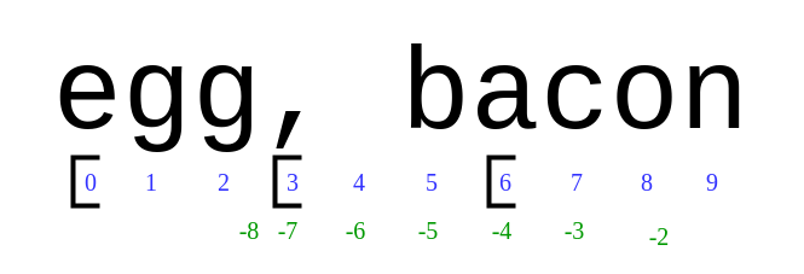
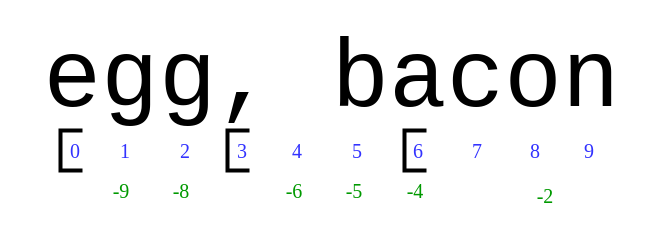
  <mxCell id="0" />
  <mxCell id="1" parent="0" />
  <mxCell id="2" value="&lt;font style=&quot;font-size: 96px&quot; face=&quot;Courier New&quot;&gt;egg, bacon&lt;/font&gt;" style="text;html=1;strokeColor=none;fillColor=none;align=center;verticalAlign=middle;whiteSpace=wrap;rounded=0;" parent="1" vertex="1"><mxGeometry x="20" y="20" width="623" height="120" as="geometry" /></mxCell>
  <mxCell id="3" value="&lt;font style=&quot;font-size: 20px&quot; face=&quot;Comic Sans MS&quot; color=&quot;#3333ff&quot;&gt;0&lt;/font&gt;" style="text;html=1;strokeColor=none;fillColor=none;align=center;verticalAlign=middle;whiteSpace=wrap;rounded=0;fontFamily=Courier New;fontSize=48;" parent="1" vertex="1"><mxGeometry x="63" y="130" width="24" height="30" as="geometry" /></mxCell>
- <mxCell id="5" value="&lt;font style=&quot;font-size: 20px&quot; face=&quot;Comic Sans MS&quot;&gt;-8&lt;/font&gt;" style="text;html=1;strokeColor=none;fillColor=none;align=center;verticalAlign=middle;whiteSpace=wrap;rounded=0;fontFamily=Courier New;fontSize=48;fontColor=#009900;" parent="1" vertex="1"><mxGeometry x="194" y="170" width="24" height="30" as="geometry" /></mxCell>
- <mxCell id="6" value="&lt;font style=&quot;font-size: 20px&quot; face=&quot;Comic Sans MS&quot;&gt;-7&lt;/font&gt;" style="text;html=1;strokeColor=none;fillColor=none;align=center;verticalAlign=middle;whiteSpace=wrap;rounded=0;fontFamily=Courier New;fontSize=48;fontColor=#009900;" parent="1" vertex="1"><mxGeometry x="226" y="170" width="24" height="30" as="geometry" /></mxCell>
+ <mxCell id="4" value="&lt;font style=&quot;font-size: 20px&quot; face=&quot;Comic Sans MS&quot;&gt;-9&lt;/font&gt;" style="text;html=1;strokeColor=none;fillColor=none;align=center;verticalAlign=middle;whiteSpace=wrap;rounded=0;fontFamily=Courier New;fontSize=48;fontColor=#009900;" parent="1" vertex="1"><mxGeometry x="109" y="170" width="24" height="30" as="geometry" /></mxCell>
+ <mxCell id="5" value="&lt;font style=&quot;font-size: 20px&quot; face=&quot;Comic Sans MS&quot;&gt;-8&lt;/font&gt;" style="text;html=1;strokeColor=none;fillColor=none;align=center;verticalAlign=middle;whiteSpace=wrap;rounded=0;fontFamily=Courier New;fontSize=48;fontColor=#009900;" parent="1" vertex="1"><mxGeometry x="169" y="170" width="24" height="30" as="geometry" /></mxCell>
  <mxCell id="7" value="&lt;font style=&quot;font-size: 20px&quot; face=&quot;Comic Sans MS&quot;&gt;-6&lt;/font&gt;" style="text;html=1;strokeColor=none;fillColor=none;align=center;verticalAlign=middle;whiteSpace=wrap;rounded=0;fontFamily=Courier New;fontSize=48;fontColor=#009900;" parent="1" vertex="1"><mxGeometry x="282" y="170" width="24" height="30" as="geometry" /></mxCell>
  <mxCell id="8" value="&lt;font style=&quot;font-size: 20px&quot; face=&quot;Comic Sans MS&quot;&gt;-5&lt;/font&gt;" style="text;html=1;strokeColor=none;fillColor=none;align=center;verticalAlign=middle;whiteSpace=wrap;rounded=0;fontFamily=Courier New;fontSize=48;fontColor=#009900;" parent="1" vertex="1"><mxGeometry x="342" y="170" width="24" height="30" as="geometry" /></mxCell>
  <mxCell id="9" value="&lt;font style=&quot;font-size: 20px&quot; face=&quot;Comic Sans MS&quot;&gt;-4&lt;/font&gt;" style="text;html=1;strokeColor=none;fillColor=none;align=center;verticalAlign=middle;whiteSpace=wrap;rounded=0;fontFamily=Courier New;fontSize=48;fontColor=#009900;" parent="1" vertex="1"><mxGeometry x="403" y="170" width="24" height="30" as="geometry" /></mxCell>
- <mxCell id="10" value="&lt;font style=&quot;font-size: 20px&quot; face=&quot;Comic Sans MS&quot;&gt;-3&lt;/font&gt;" style="text;html=1;strokeColor=none;fillColor=none;align=center;verticalAlign=middle;whiteSpace=wrap;rounded=0;fontFamily=Courier New;fontSize=48;fontColor=#009900;" parent="1" vertex="1"><mxGeometry x="463" y="170" width="24" height="30" as="geometry" /></mxCell>
  <mxCell id="11" value="&lt;font style=&quot;font-size: 20px&quot; face=&quot;Comic Sans MS&quot;&gt;-2&lt;/font&gt;" style="text;html=1;strokeColor=none;fillColor=none;align=center;verticalAlign=middle;whiteSpace=wrap;rounded=0;fontFamily=Courier New;fontSize=48;fontColor=#009900;" parent="1" vertex="1"><mxGeometry x="533" y="175" width="24" height="30" as="geometry" /></mxCell>
  <mxCell id="12" value="&lt;font style=&quot;font-size: 20px&quot; face=&quot;Comic Sans MS&quot; color=&quot;#3333ff&quot;&gt;1&lt;/font&gt;" style="text;html=1;strokeColor=none;fillColor=none;align=center;verticalAlign=middle;whiteSpace=wrap;rounded=0;fontFamily=Courier New;fontSize=48;" parent="1" vertex="1"><mxGeometry x="113" y="130" width="24" height="30" as="geometry" /></mxCell>
  <mxCell id="13" value="&lt;font style=&quot;font-size: 20px&quot; face=&quot;Comic Sans MS&quot; color=&quot;#3333ff&quot;&gt;2&lt;/font&gt;" style="text;html=1;strokeColor=none;fillColor=none;align=center;verticalAlign=middle;whiteSpace=wrap;rounded=0;fontFamily=Courier New;fontSize=48;" parent="1" vertex="1"><mxGeometry x="173" y="130" width="24" height="30" as="geometry" /></mxCell>
  <mxCell id="14" value="&lt;font style=&quot;font-size: 20px&quot; face=&quot;Comic Sans MS&quot; color=&quot;#3333ff&quot;&gt;3&lt;/font&gt;" style="text;html=1;strokeColor=none;fillColor=none;align=center;verticalAlign=middle;whiteSpace=wrap;rounded=0;fontFamily=Courier New;fontSize=48;" parent="1" vertex="1"><mxGeometry x="230" y="130" width="24" height="30" as="geometry" /></mxCell>
  <mxCell id="15" value="&lt;font style=&quot;font-size: 20px&quot; face=&quot;Comic Sans MS&quot; color=&quot;#3333ff&quot;&gt;4&lt;/font&gt;" style="text;html=1;strokeColor=none;fillColor=none;align=center;verticalAlign=middle;whiteSpace=wrap;rounded=0;fontFamily=Courier New;fontSize=48;" parent="1" vertex="1"><mxGeometry x="285" y="130" width="24" height="30" as="geometry" /></mxCell>
  <mxCell id="16" value="&lt;font style=&quot;font-size: 20px&quot; face=&quot;Comic Sans MS&quot; color=&quot;#3333ff&quot;&gt;5&lt;/font&gt;" style="text;html=1;strokeColor=none;fillColor=none;align=center;verticalAlign=middle;whiteSpace=wrap;rounded=0;fontFamily=Courier New;fontSize=48;" parent="1" vertex="1"><mxGeometry x="345" y="130" width="24" height="30" as="geometry" /></mxCell>
  <mxCell id="17" value="&lt;font style=&quot;font-size: 20px&quot; face=&quot;Comic Sans MS&quot; color=&quot;#3333ff&quot;&gt;6&lt;/font&gt;" style="text;html=1;strokeColor=none;fillColor=none;align=center;verticalAlign=middle;whiteSpace=wrap;rounded=0;fontFamily=Courier New;fontSize=48;" parent="1" vertex="1"><mxGeometry x="406" y="130" width="24" height="30" as="geometry" /></mxCell>
  <mxCell id="18" value="&lt;font style=&quot;font-size: 20px&quot; face=&quot;Comic Sans MS&quot; color=&quot;#3333ff&quot;&gt;7&lt;/font&gt;" style="text;html=1;strokeColor=none;fillColor=none;align=center;verticalAlign=middle;whiteSpace=wrap;rounded=0;fontFamily=Courier New;fontSize=48;" parent="1" vertex="1"><mxGeometry x="465" y="130" width="24" height="30" as="geometry" /></mxCell>
  <mxCell id="19" value="&lt;font style=&quot;font-size: 20px&quot; face=&quot;Comic Sans MS&quot; color=&quot;#3333ff&quot;&gt;8&lt;/font&gt;" style="text;html=1;strokeColor=none;fillColor=none;align=center;verticalAlign=middle;whiteSpace=wrap;rounded=0;fontFamily=Courier New;fontSize=48;" parent="1" vertex="1"><mxGeometry x="523" y="130" width="24" height="30" as="geometry" /></mxCell>
  <mxCell id="20" value="&lt;font style=&quot;font-size: 20px&quot; face=&quot;Comic Sans MS&quot; color=&quot;#3333ff&quot;&gt;9&lt;/font&gt;" style="text;html=1;strokeColor=none;fillColor=none;align=center;verticalAlign=middle;whiteSpace=wrap;rounded=0;fontFamily=Courier New;fontSize=48;" parent="1" vertex="1"><mxGeometry x="577" y="130" width="24" height="30" as="geometry" /></mxCell>
  <mxCell id="21" value="" style="shape=partialRectangle;whiteSpace=wrap;html=1;bottom=1;right=1;left=1;top=0;fillColor=none;routingCenterX=-0.5;fontFamily=Comic Sans MS;fontSize=20;fontColor=#FF3333;rotation=90;strokeWidth=4;" parent="1" vertex="1"><mxGeometry x="50" y="140" width="40" height="20" as="geometry" /></mxCell>
  <mxCell id="22" value="" style="shape=partialRectangle;whiteSpace=wrap;html=1;bottom=1;right=1;left=1;top=0;fillColor=none;routingCenterX=-0.5;fontFamily=Comic Sans MS;fontSize=20;fontColor=#FF3333;rotation=90;strokeWidth=4;" vertex="1" parent="1"><mxGeometry x="217" y="140" width="40" height="20" as="geometry" /></mxCell>
  <mxCell id="23" value="" style="shape=partialRectangle;whiteSpace=wrap;html=1;bottom=1;right=1;left=1;top=0;fillColor=none;routingCenterX=-0.5;fontFamily=Comic Sans MS;fontSize=20;fontColor=#FF3333;rotation=90;strokeWidth=4;" vertex="1" parent="1"><mxGeometry x="394" y="140" width="40" height="20" as="geometry" /></mxCell>
